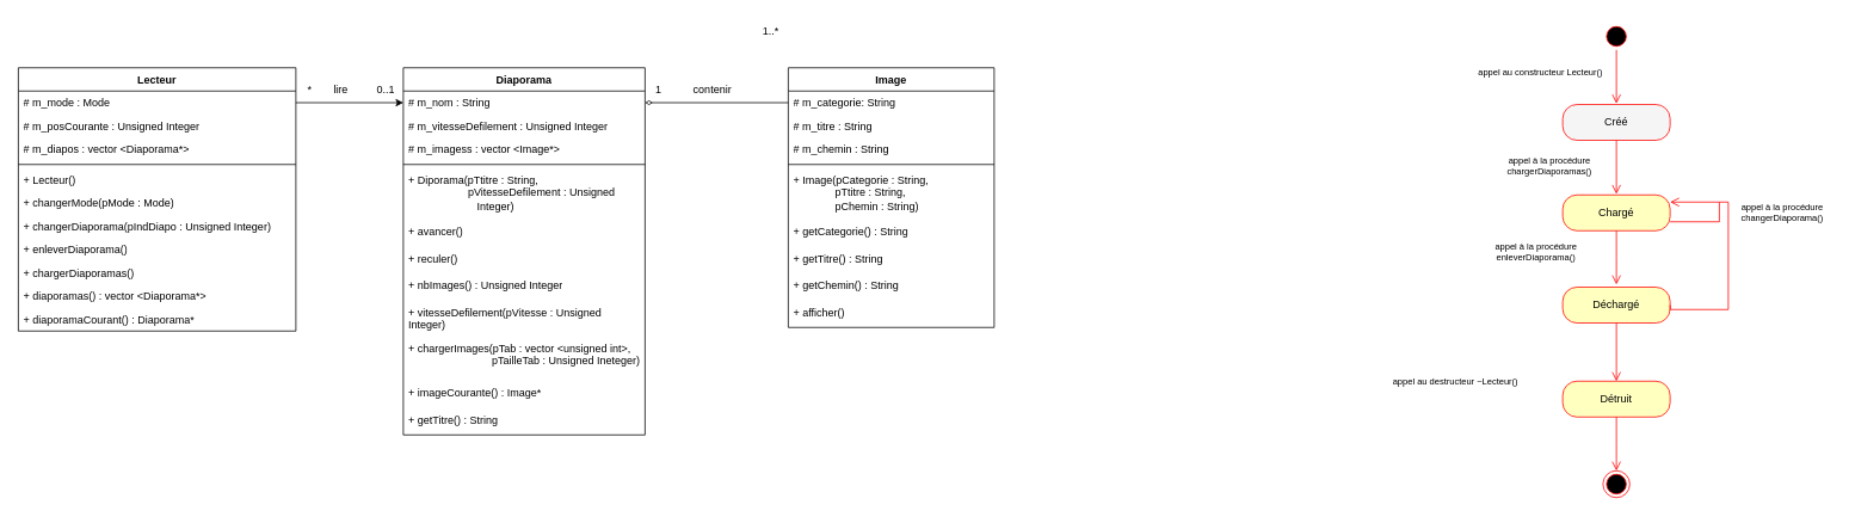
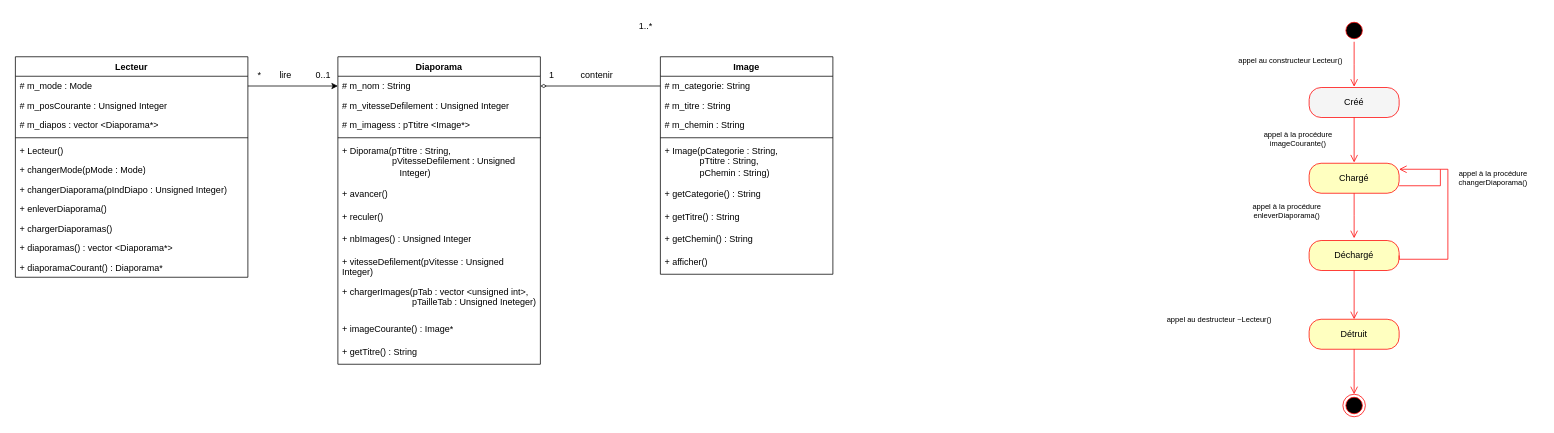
  <mxCell id="0" />
  <mxCell id="1" parent="0" />
  <mxCell id="2" value="Diaporama" style="swimlane;fontStyle=1;align=center;verticalAlign=top;childLayout=stackLayout;horizontal=1;startSize=26;horizontalStack=0;resizeParent=1;resizeParentMax=0;resizeLast=0;collapsible=1;marginBottom=0;whiteSpace=wrap;html=1;" vertex="1" parent="1"><mxGeometry x="450" y="75" width="270" height="410" as="geometry" /></mxCell>
  <mxCell id="3" value="# m_nom : String" style="text;strokeColor=none;fillColor=none;align=left;verticalAlign=top;spacingLeft=4;spacingRight=4;overflow=hidden;rotatable=0;points=[[0,0.5],[1,0.5]];portConstraint=eastwest;whiteSpace=wrap;html=1;" vertex="1" parent="2"><mxGeometry y="26" width="270" height="26" as="geometry" /></mxCell>
  <mxCell id="4" value="# m_vitesseDefilement : Unsigned Integer" style="text;strokeColor=none;fillColor=none;align=left;verticalAlign=top;spacingLeft=4;spacingRight=4;overflow=hidden;rotatable=0;points=[[0,0.5],[1,0.5]];portConstraint=eastwest;whiteSpace=wrap;html=1;" vertex="1" parent="2"><mxGeometry y="52" width="270" height="26" as="geometry" /></mxCell>
- <mxCell id="5" value="# m_imagess : vector &amp;lt;Image*&amp;gt;" style="text;strokeColor=none;fillColor=none;align=left;verticalAlign=top;spacingLeft=4;spacingRight=4;overflow=hidden;rotatable=0;points=[[0,0.5],[1,0.5]];portConstraint=eastwest;whiteSpace=wrap;html=1;" vertex="1" parent="2"><mxGeometry y="78" width="270" height="26" as="geometry" /></mxCell>
+ <mxCell id="5" value="# m_imagess : pTtitre &amp;lt;Image*&amp;gt;" style="text;strokeColor=none;fillColor=none;align=left;verticalAlign=top;spacingLeft=4;spacingRight=4;overflow=hidden;rotatable=0;points=[[0,0.5],[1,0.5]];portConstraint=eastwest;whiteSpace=wrap;html=1;" vertex="1" parent="2"><mxGeometry y="78" width="270" height="26" as="geometry" /></mxCell>
  <mxCell id="6" value="" style="line;strokeWidth=1;fillColor=none;align=left;verticalAlign=middle;spacingTop=-1;spacingLeft=3;spacingRight=3;rotatable=0;labelPosition=right;points=[];portConstraint=eastwest;strokeColor=inherit;" vertex="1" parent="2"><mxGeometry y="104" width="270" height="8" as="geometry" /></mxCell>
  <mxCell id="7" value="+ Diporama(pTtitre : String,&lt;div&gt;&lt;span style=&quot;white-space: pre;&quot;&gt;&#09;&lt;/span&gt;&lt;span style=&quot;white-space: pre;&quot;&gt;&#09;&lt;/span&gt;&amp;nbsp; &amp;nbsp; pVitesseDefilement : Unsigned&lt;/div&gt;&lt;div&gt;&lt;span style=&quot;white-space: pre;&quot;&gt;&#09;&lt;/span&gt;&lt;span style=&quot;white-space: pre;&quot;&gt;&#09;&lt;/span&gt;&amp;nbsp; &amp;nbsp; &amp;nbsp; &amp;nbsp;Integer)&lt;/div&gt;" style="text;strokeColor=none;fillColor=none;align=left;verticalAlign=top;spacingLeft=4;spacingRight=4;overflow=hidden;rotatable=0;points=[[0,0.5],[1,0.5]];portConstraint=eastwest;whiteSpace=wrap;html=1;" vertex="1" parent="2"><mxGeometry y="112" width="270" height="58" as="geometry" /></mxCell>
  <mxCell id="8" value="+ avancer()" style="text;strokeColor=none;fillColor=none;align=left;verticalAlign=top;spacingLeft=4;spacingRight=4;overflow=hidden;rotatable=0;points=[[0,0.5],[1,0.5]];portConstraint=eastwest;whiteSpace=wrap;html=1;" vertex="1" parent="2"><mxGeometry y="170" width="270" height="30" as="geometry" /></mxCell>
  <mxCell id="9" value="+ reculer()" style="text;strokeColor=none;fillColor=none;align=left;verticalAlign=top;spacingLeft=4;spacingRight=4;overflow=hidden;rotatable=0;points=[[0,0.5],[1,0.5]];portConstraint=eastwest;whiteSpace=wrap;html=1;" vertex="1" parent="2"><mxGeometry y="200" width="270" height="30" as="geometry" /></mxCell>
  <mxCell id="10" value="+ nbImages() : Unsigned Integer" style="text;strokeColor=none;fillColor=none;align=left;verticalAlign=top;spacingLeft=4;spacingRight=4;overflow=hidden;rotatable=0;points=[[0,0.5],[1,0.5]];portConstraint=eastwest;whiteSpace=wrap;html=1;" vertex="1" parent="2"><mxGeometry y="230" width="270" height="30" as="geometry" /></mxCell>
  <mxCell id="11" value="+ vitesseDefilement(pVitesse : Unsigned Integer)" style="text;strokeColor=none;fillColor=none;align=left;verticalAlign=top;spacingLeft=4;spacingRight=4;overflow=hidden;rotatable=0;points=[[0,0.5],[1,0.5]];portConstraint=eastwest;whiteSpace=wrap;html=1;" vertex="1" parent="2"><mxGeometry y="260" width="270" height="40" as="geometry" /></mxCell>
  <mxCell id="12" value="+ chargerImages(pTab : vector &amp;lt;unsigned int&amp;gt;,&lt;div&gt;&lt;span style=&quot;white-space: pre;&quot;&gt;&#09;&lt;/span&gt;&lt;span style=&quot;white-space: pre;&quot;&gt;&#09;&lt;/span&gt;&lt;span style=&quot;white-space: pre;&quot;&gt;&#09;&lt;/span&gt;&amp;nbsp; &amp;nbsp; pTailleTab : Unsigned Ineteger)&lt;/div&gt;" style="text;strokeColor=none;fillColor=none;align=left;verticalAlign=top;spacingLeft=4;spacingRight=4;overflow=hidden;rotatable=0;points=[[0,0.5],[1,0.5]];portConstraint=eastwest;whiteSpace=wrap;html=1;" vertex="1" parent="2"><mxGeometry y="300" width="270" height="50" as="geometry" /></mxCell>
  <mxCell id="13" value="+ imageCourante() : Image*" style="text;strokeColor=none;fillColor=none;align=left;verticalAlign=top;spacingLeft=4;spacingRight=4;overflow=hidden;rotatable=0;points=[[0,0.5],[1,0.5]];portConstraint=eastwest;whiteSpace=wrap;html=1;" vertex="1" parent="2"><mxGeometry y="350" width="270" height="30" as="geometry" /></mxCell>
  <mxCell id="14" value="+ getTitre() : String" style="text;strokeColor=none;fillColor=none;align=left;verticalAlign=top;spacingLeft=4;spacingRight=4;overflow=hidden;rotatable=0;points=[[0,0.5],[1,0.5]];portConstraint=eastwest;whiteSpace=wrap;html=1;" vertex="1" parent="2"><mxGeometry y="380" width="270" height="30" as="geometry" /></mxCell>
  <mxCell id="15" value="Image" style="swimlane;fontStyle=1;align=center;verticalAlign=top;childLayout=stackLayout;horizontal=1;startSize=26;horizontalStack=0;resizeParent=1;resizeParentMax=0;resizeLast=0;collapsible=1;marginBottom=0;whiteSpace=wrap;html=1;" vertex="1" parent="1"><mxGeometry x="880" y="75" width="230" height="290" as="geometry" /></mxCell>
  <mxCell id="16" value="# m_categorie: String" style="text;strokeColor=none;fillColor=none;align=left;verticalAlign=top;spacingLeft=4;spacingRight=4;overflow=hidden;rotatable=0;points=[[0,0.5],[1,0.5]];portConstraint=eastwest;whiteSpace=wrap;html=1;" vertex="1" parent="15"><mxGeometry y="26" width="230" height="26" as="geometry" /></mxCell>
  <mxCell id="17" value="# m_titre : String" style="text;strokeColor=none;fillColor=none;align=left;verticalAlign=top;spacingLeft=4;spacingRight=4;overflow=hidden;rotatable=0;points=[[0,0.5],[1,0.5]];portConstraint=eastwest;whiteSpace=wrap;html=1;" vertex="1" parent="15"><mxGeometry y="52" width="230" height="26" as="geometry" /></mxCell>
  <mxCell id="18" value="# m_chemin : String" style="text;strokeColor=none;fillColor=none;align=left;verticalAlign=top;spacingLeft=4;spacingRight=4;overflow=hidden;rotatable=0;points=[[0,0.5],[1,0.5]];portConstraint=eastwest;whiteSpace=wrap;html=1;" vertex="1" parent="15"><mxGeometry y="78" width="230" height="26" as="geometry" /></mxCell>
  <mxCell id="19" value="" style="line;strokeWidth=1;fillColor=none;align=left;verticalAlign=middle;spacingTop=-1;spacingLeft=3;spacingRight=3;rotatable=0;labelPosition=right;points=[];portConstraint=eastwest;strokeColor=inherit;" vertex="1" parent="15"><mxGeometry y="104" width="230" height="8" as="geometry" /></mxCell>
  <mxCell id="20" value="+ Image(pCategorie : String,&lt;div&gt;&lt;span style=&quot;white-space: pre;&quot;&gt;&#09;&lt;/span&gt;&amp;nbsp; &amp;nbsp; &amp;nbsp; pTtitre : String,&lt;br&gt;&lt;/div&gt;&lt;div&gt;&lt;span style=&quot;white-space: pre;&quot;&gt;&#09;&lt;/span&gt;&amp;nbsp; &amp;nbsp; &amp;nbsp; pChemin : String)&lt;br&gt;&lt;/div&gt;" style="text;strokeColor=none;fillColor=none;align=left;verticalAlign=top;spacingLeft=4;spacingRight=4;overflow=hidden;rotatable=0;points=[[0,0.5],[1,0.5]];portConstraint=eastwest;whiteSpace=wrap;html=1;" vertex="1" parent="15"><mxGeometry y="112" width="230" height="58" as="geometry" /></mxCell>
  <mxCell id="21" value="+ getCategorie() : String" style="text;strokeColor=none;fillColor=none;align=left;verticalAlign=top;spacingLeft=4;spacingRight=4;overflow=hidden;rotatable=0;points=[[0,0.5],[1,0.5]];portConstraint=eastwest;whiteSpace=wrap;html=1;" vertex="1" parent="15"><mxGeometry y="170" width="230" height="30" as="geometry" /></mxCell>
  <mxCell id="22" value="+ getTitre() : String" style="text;strokeColor=none;fillColor=none;align=left;verticalAlign=top;spacingLeft=4;spacingRight=4;overflow=hidden;rotatable=0;points=[[0,0.5],[1,0.5]];portConstraint=eastwest;whiteSpace=wrap;html=1;" vertex="1" parent="15"><mxGeometry y="200" width="230" height="30" as="geometry" /></mxCell>
  <mxCell id="23" value="+ getChemin() : String" style="text;strokeColor=none;fillColor=none;align=left;verticalAlign=top;spacingLeft=4;spacingRight=4;overflow=hidden;rotatable=0;points=[[0,0.5],[1,0.5]];portConstraint=eastwest;whiteSpace=wrap;html=1;" vertex="1" parent="15"><mxGeometry y="230" width="230" height="30" as="geometry" /></mxCell>
  <mxCell id="24" value="+ afficher()" style="text;strokeColor=none;fillColor=none;align=left;verticalAlign=top;spacingLeft=4;spacingRight=4;overflow=hidden;rotatable=0;points=[[0,0.5],[1,0.5]];portConstraint=eastwest;whiteSpace=wrap;html=1;" vertex="1" parent="15"><mxGeometry y="260" width="230" height="30" as="geometry" /></mxCell>
  <mxCell id="25" value="Lecteur" style="swimlane;fontStyle=1;align=center;verticalAlign=top;childLayout=stackLayout;horizontal=1;startSize=26;horizontalStack=0;resizeParent=1;resizeParentMax=0;resizeLast=0;collapsible=1;marginBottom=0;whiteSpace=wrap;html=1;" vertex="1" parent="1"><mxGeometry x="20" y="75" width="310" height="294" as="geometry" /></mxCell>
  <mxCell id="26" value="# m_mode : Mode" style="text;strokeColor=none;fillColor=none;align=left;verticalAlign=top;spacingLeft=4;spacingRight=4;overflow=hidden;rotatable=0;points=[[0,0.5],[1,0.5]];portConstraint=eastwest;whiteSpace=wrap;html=1;" vertex="1" parent="25"><mxGeometry y="26" width="310" height="26" as="geometry" /></mxCell>
  <mxCell id="27" value="# m_posCourante : Unsigned Integer" style="text;strokeColor=none;fillColor=none;align=left;verticalAlign=top;spacingLeft=4;spacingRight=4;overflow=hidden;rotatable=0;points=[[0,0.5],[1,0.5]];portConstraint=eastwest;whiteSpace=wrap;html=1;" vertex="1" parent="25"><mxGeometry y="52" width="310" height="26" as="geometry" /></mxCell>
  <mxCell id="28" value="# m_diapos : vector &amp;lt;Diaporama*&amp;gt;" style="text;strokeColor=none;fillColor=none;align=left;verticalAlign=top;spacingLeft=4;spacingRight=4;overflow=hidden;rotatable=0;points=[[0,0.5],[1,0.5]];portConstraint=eastwest;whiteSpace=wrap;html=1;" vertex="1" parent="25"><mxGeometry y="78" width="310" height="26" as="geometry" /></mxCell>
  <mxCell id="29" value="" style="line;strokeWidth=1;fillColor=none;align=left;verticalAlign=middle;spacingTop=-1;spacingLeft=3;spacingRight=3;rotatable=0;labelPosition=right;points=[];portConstraint=eastwest;strokeColor=inherit;" vertex="1" parent="25"><mxGeometry y="104" width="310" height="8" as="geometry" /></mxCell>
  <mxCell id="30" value="+ Lecteur()" style="text;strokeColor=none;fillColor=none;align=left;verticalAlign=top;spacingLeft=4;spacingRight=4;overflow=hidden;rotatable=0;points=[[0,0.5],[1,0.5]];portConstraint=eastwest;whiteSpace=wrap;html=1;" vertex="1" parent="25"><mxGeometry y="112" width="310" height="26" as="geometry" /></mxCell>
  <mxCell id="31" value="+ changerMode(pMode : Mode)" style="text;strokeColor=none;fillColor=none;align=left;verticalAlign=top;spacingLeft=4;spacingRight=4;overflow=hidden;rotatable=0;points=[[0,0.5],[1,0.5]];portConstraint=eastwest;whiteSpace=wrap;html=1;" vertex="1" parent="25"><mxGeometry y="138" width="310" height="26" as="geometry" /></mxCell>
  <mxCell id="32" value="+ changerDiaporama(pIndDiapo : Unsigned Integer)" style="text;strokeColor=none;fillColor=none;align=left;verticalAlign=top;spacingLeft=4;spacingRight=4;overflow=hidden;rotatable=0;points=[[0,0.5],[1,0.5]];portConstraint=eastwest;whiteSpace=wrap;html=1;" vertex="1" parent="25"><mxGeometry y="164" width="310" height="26" as="geometry" /></mxCell>
  <mxCell id="33" value="+ enleverDiaporama()" style="text;strokeColor=none;fillColor=none;align=left;verticalAlign=top;spacingLeft=4;spacingRight=4;overflow=hidden;rotatable=0;points=[[0,0.5],[1,0.5]];portConstraint=eastwest;whiteSpace=wrap;html=1;" vertex="1" parent="25"><mxGeometry y="190" width="310" height="26" as="geometry" /></mxCell>
  <mxCell id="34" value="+ chargerDiaporamas()" style="text;strokeColor=none;fillColor=none;align=left;verticalAlign=top;spacingLeft=4;spacingRight=4;overflow=hidden;rotatable=0;points=[[0,0.5],[1,0.5]];portConstraint=eastwest;whiteSpace=wrap;html=1;" vertex="1" parent="25"><mxGeometry y="216" width="310" height="26" as="geometry" /></mxCell>
  <mxCell id="35" value="+ diaporamas() : vector &amp;lt;Diaporama*&amp;gt;" style="text;strokeColor=none;fillColor=none;align=left;verticalAlign=top;spacingLeft=4;spacingRight=4;overflow=hidden;rotatable=0;points=[[0,0.5],[1,0.5]];portConstraint=eastwest;whiteSpace=wrap;html=1;" vertex="1" parent="25"><mxGeometry y="242" width="310" height="26" as="geometry" /></mxCell>
  <mxCell id="36" value="+ diaporamaCourant() : Diaporama*" style="text;strokeColor=none;fillColor=none;align=left;verticalAlign=top;spacingLeft=4;spacingRight=4;overflow=hidden;rotatable=0;points=[[0,0.5],[1,0.5]];portConstraint=eastwest;whiteSpace=wrap;html=1;" vertex="1" parent="25"><mxGeometry y="268" width="310" height="26" as="geometry" /></mxCell>
  <mxCell id="37" style="edgeStyle=orthogonalEdgeStyle;rounded=0;orthogonalLoop=1;jettySize=auto;html=1;exitX=1;exitY=0.5;exitDx=0;exitDy=0;entryX=0;entryY=0.5;entryDx=0;entryDy=0;endArrow=classic;endFill=1;startArrow=none;startFill=0;" edge="1" parent="1" source="26" target="3"><mxGeometry relative="1" as="geometry"><mxPoint x="370" y="114" as="sourcePoint" /></mxGeometry></mxCell>
  <mxCell id="38" value="lire" style="text;html=1;align=center;verticalAlign=middle;resizable=0;points=[];autosize=1;strokeColor=none;fillColor=none;" vertex="1" parent="1"><mxGeometry x="360" y="85" width="40" height="30" as="geometry" /></mxCell>
  <mxCell id="39" value="0..1" style="text;html=1;align=center;verticalAlign=middle;resizable=0;points=[];autosize=1;strokeColor=none;fillColor=none;" vertex="1" parent="1"><mxGeometry x="410" y="85" width="40" height="30" as="geometry" /></mxCell>
  <mxCell id="40" value="*" style="text;html=1;align=center;verticalAlign=middle;resizable=0;points=[];autosize=1;strokeColor=none;fillColor=none;" vertex="1" parent="1"><mxGeometry x="330" y="85" width="30" height="30" as="geometry" /></mxCell>
  <mxCell id="41" style="edgeStyle=orthogonalEdgeStyle;rounded=0;orthogonalLoop=1;jettySize=auto;html=1;exitX=1;exitY=0.5;exitDx=0;exitDy=0;entryX=0;entryY=0.5;entryDx=0;entryDy=0;startArrow=diamondThin;startFill=0;endArrow=none;endFill=0;" edge="1" parent="1" source="3" target="16"><mxGeometry relative="1" as="geometry" /></mxCell>
  <mxCell id="42" value="contenir" style="text;html=1;align=center;verticalAlign=middle;resizable=0;points=[];autosize=1;strokeColor=none;fillColor=none;" vertex="1" parent="1"><mxGeometry x="760" y="85" width="70" height="30" as="geometry" /></mxCell>
  <mxCell id="43" value="1..*" style="text;html=1;align=center;verticalAlign=middle;resizable=0;points=[];autosize=1;strokeColor=none;fillColor=none;" vertex="1" parent="1"><mxGeometry x="840" y="20" width="40" height="30" as="geometry" /></mxCell>
  <mxCell id="44" value="1" style="text;html=1;align=center;verticalAlign=middle;resizable=0;points=[];autosize=1;strokeColor=none;fillColor=none;" vertex="1" parent="1"><mxGeometry x="720" y="85" width="30" height="30" as="geometry" /></mxCell>
  <mxCell id="45" value="" style="ellipse;html=1;shape=startState;fillColor=#000000;strokeColor=#ff0000;" vertex="1" parent="1"><mxGeometry x="1790" y="25" width="30" height="30" as="geometry" /></mxCell>
  <mxCell id="46" value="" style="edgeStyle=orthogonalEdgeStyle;html=1;verticalAlign=bottom;endArrow=open;endSize=8;strokeColor=#ff0000;rounded=0;" edge="1" parent="1" source="45"><mxGeometry relative="1" as="geometry"><mxPoint x="1805" y="115" as="targetPoint" /></mxGeometry></mxCell>
  <mxCell id="47" value="Créé" style="rounded=1;whiteSpace=wrap;html=1;arcSize=40;fontColor=#000000;fillColor=#f5f5f5;strokeColor=#ff0000;" vertex="1" parent="1"><mxGeometry x="1745" y="116" width="120" height="40" as="geometry" /></mxCell>
  <mxCell id="48" value="" style="edgeStyle=orthogonalEdgeStyle;html=1;verticalAlign=bottom;endArrow=open;endSize=8;strokeColor=#ff0000;rounded=0;" edge="1" parent="1" source="47"><mxGeometry relative="1" as="geometry"><mxPoint x="1805" y="216" as="targetPoint" /></mxGeometry></mxCell>
  <mxCell id="49" value="appel au constructeur Lecteur()" style="text;html=1;align=center;verticalAlign=middle;resizable=0;points=[];autosize=1;strokeColor=none;fillColor=none;fontSize=10;" vertex="1" parent="1"><mxGeometry x="1640" y="65" width="160" height="30" as="geometry" /></mxCell>
  <mxCell id="50" value="Chargé" style="rounded=1;whiteSpace=wrap;html=1;arcSize=40;fontColor=#000000;fillColor=#ffffc0;strokeColor=#ff0000;" vertex="1" parent="1"><mxGeometry x="1745" y="217" width="120" height="40" as="geometry" /></mxCell>
  <mxCell id="51" value="" style="edgeStyle=orthogonalEdgeStyle;html=1;verticalAlign=bottom;endArrow=open;endSize=8;strokeColor=#ff0000;rounded=0;" edge="1" parent="1" source="50"><mxGeometry relative="1" as="geometry"><mxPoint x="1805" y="317" as="targetPoint" /></mxGeometry></mxCell>
- <mxCell id="52" value="appel à la procédure&lt;div style=&quot;font-size: 10px;&quot;&gt;chargerDiaporamas()&lt;/div&gt;" style="text;html=1;align=center;verticalAlign=middle;resizable=0;points=[];autosize=1;strokeColor=none;fillColor=none;fontSize=10;" vertex="1" parent="1"><mxGeometry x="1670" y="165" width="120" height="40" as="geometry" /></mxCell>
+ <mxCell id="52" value="appel à la procédure&lt;div style=&quot;font-size: 10px;&quot;&gt;imageCourante()&lt;/div&gt;" style="text;html=1;align=center;verticalAlign=middle;resizable=0;points=[];autosize=1;strokeColor=none;fillColor=none;fontSize=10;" vertex="1" parent="1"><mxGeometry x="1670" y="165" width="120" height="40" as="geometry" /></mxCell>
  <mxCell id="53" value="Déchargé" style="rounded=1;whiteSpace=wrap;html=1;arcSize=40;fontColor=#000000;fillColor=#ffffc0;strokeColor=#ff0000;" vertex="1" parent="1"><mxGeometry x="1745" y="320" width="120" height="40" as="geometry" /></mxCell>
  <mxCell id="54" value="" style="edgeStyle=orthogonalEdgeStyle;html=1;verticalAlign=bottom;endArrow=open;endSize=8;strokeColor=#ff0000;rounded=0;entryX=0.5;entryY=0;entryDx=0;entryDy=0;" edge="1" parent="1" source="53" target="59"><mxGeometry relative="1" as="geometry"><mxPoint x="1805" y="420" as="targetPoint" /></mxGeometry></mxCell>
  <mxCell id="55" value="appel à la procédure&lt;div style=&quot;font-size: 10px;&quot;&gt;enleverDiaporama()&lt;/div&gt;" style="text;html=1;align=center;verticalAlign=middle;resizable=0;points=[];autosize=1;strokeColor=none;fillColor=none;fontSize=10;" vertex="1" parent="1"><mxGeometry x="1660" y="260" width="110" height="40" as="geometry" /></mxCell>
  <mxCell id="56" value="" style="edgeStyle=orthogonalEdgeStyle;html=1;verticalAlign=bottom;endArrow=open;endSize=8;strokeColor=#ff0000;rounded=0;exitX=1;exitY=0.75;exitDx=0;exitDy=0;" edge="1" parent="1"><mxGeometry relative="1" as="geometry"><mxPoint x="1865" y="225" as="targetPoint" /><mxPoint x="1865" y="247" as="sourcePoint" /><Array as="points"><mxPoint x="1920" y="247" /><mxPoint x="1920" y="225" /></Array></mxGeometry></mxCell>
  <mxCell id="57" value="appel à la procédure&lt;div style=&quot;font-size: 10px;&quot;&gt;&lt;span style=&quot;background-color: initial; font-size: 10px;&quot;&gt;changerDiaporama()&lt;/span&gt;&lt;/div&gt;" style="text;html=1;align=center;verticalAlign=middle;resizable=0;points=[];autosize=1;strokeColor=none;fillColor=none;fontSize=10;" vertex="1" parent="1"><mxGeometry x="1930" y="217" width="120" height="40" as="geometry" /></mxCell>
  <mxCell id="58" value="" style="edgeStyle=orthogonalEdgeStyle;html=1;verticalAlign=bottom;endArrow=none;endSize=8;strokeColor=#ff0000;rounded=0;exitX=1;exitY=0.5;exitDx=0;exitDy=0;endFill=0;" edge="1" parent="1" source="53"><mxGeometry relative="1" as="geometry"><mxPoint x="1920" y="225" as="targetPoint" /><mxPoint x="1960" y="367" as="sourcePoint" /><Array as="points"><mxPoint x="1865" y="345" /><mxPoint x="1930" y="345" /><mxPoint x="1930" y="225" /></Array></mxGeometry></mxCell>
  <mxCell id="59" value="Détruit" style="rounded=1;whiteSpace=wrap;html=1;arcSize=40;fontColor=#000000;fillColor=#ffffc0;strokeColor=#ff0000;" vertex="1" parent="1"><mxGeometry x="1745" y="425" width="120" height="40" as="geometry" /></mxCell>
  <mxCell id="60" value="" style="edgeStyle=orthogonalEdgeStyle;html=1;verticalAlign=bottom;endArrow=open;endSize=8;strokeColor=#ff0000;rounded=0;" edge="1" parent="1" source="59"><mxGeometry relative="1" as="geometry"><mxPoint x="1805" y="525" as="targetPoint" /></mxGeometry></mxCell>
  <mxCell id="61" value="appel au destructeur ~Lecteur()" style="text;html=1;align=center;verticalAlign=middle;resizable=0;points=[];autosize=1;strokeColor=none;fillColor=none;fontSize=10;" vertex="1" parent="1"><mxGeometry x="1545" y="410" width="160" height="30" as="geometry" /></mxCell>
  <mxCell id="62" value="" style="ellipse;html=1;shape=endState;fillColor=#000000;strokeColor=#ff0000;" vertex="1" parent="1"><mxGeometry x="1790" y="525" width="30" height="30" as="geometry" /></mxCell>
